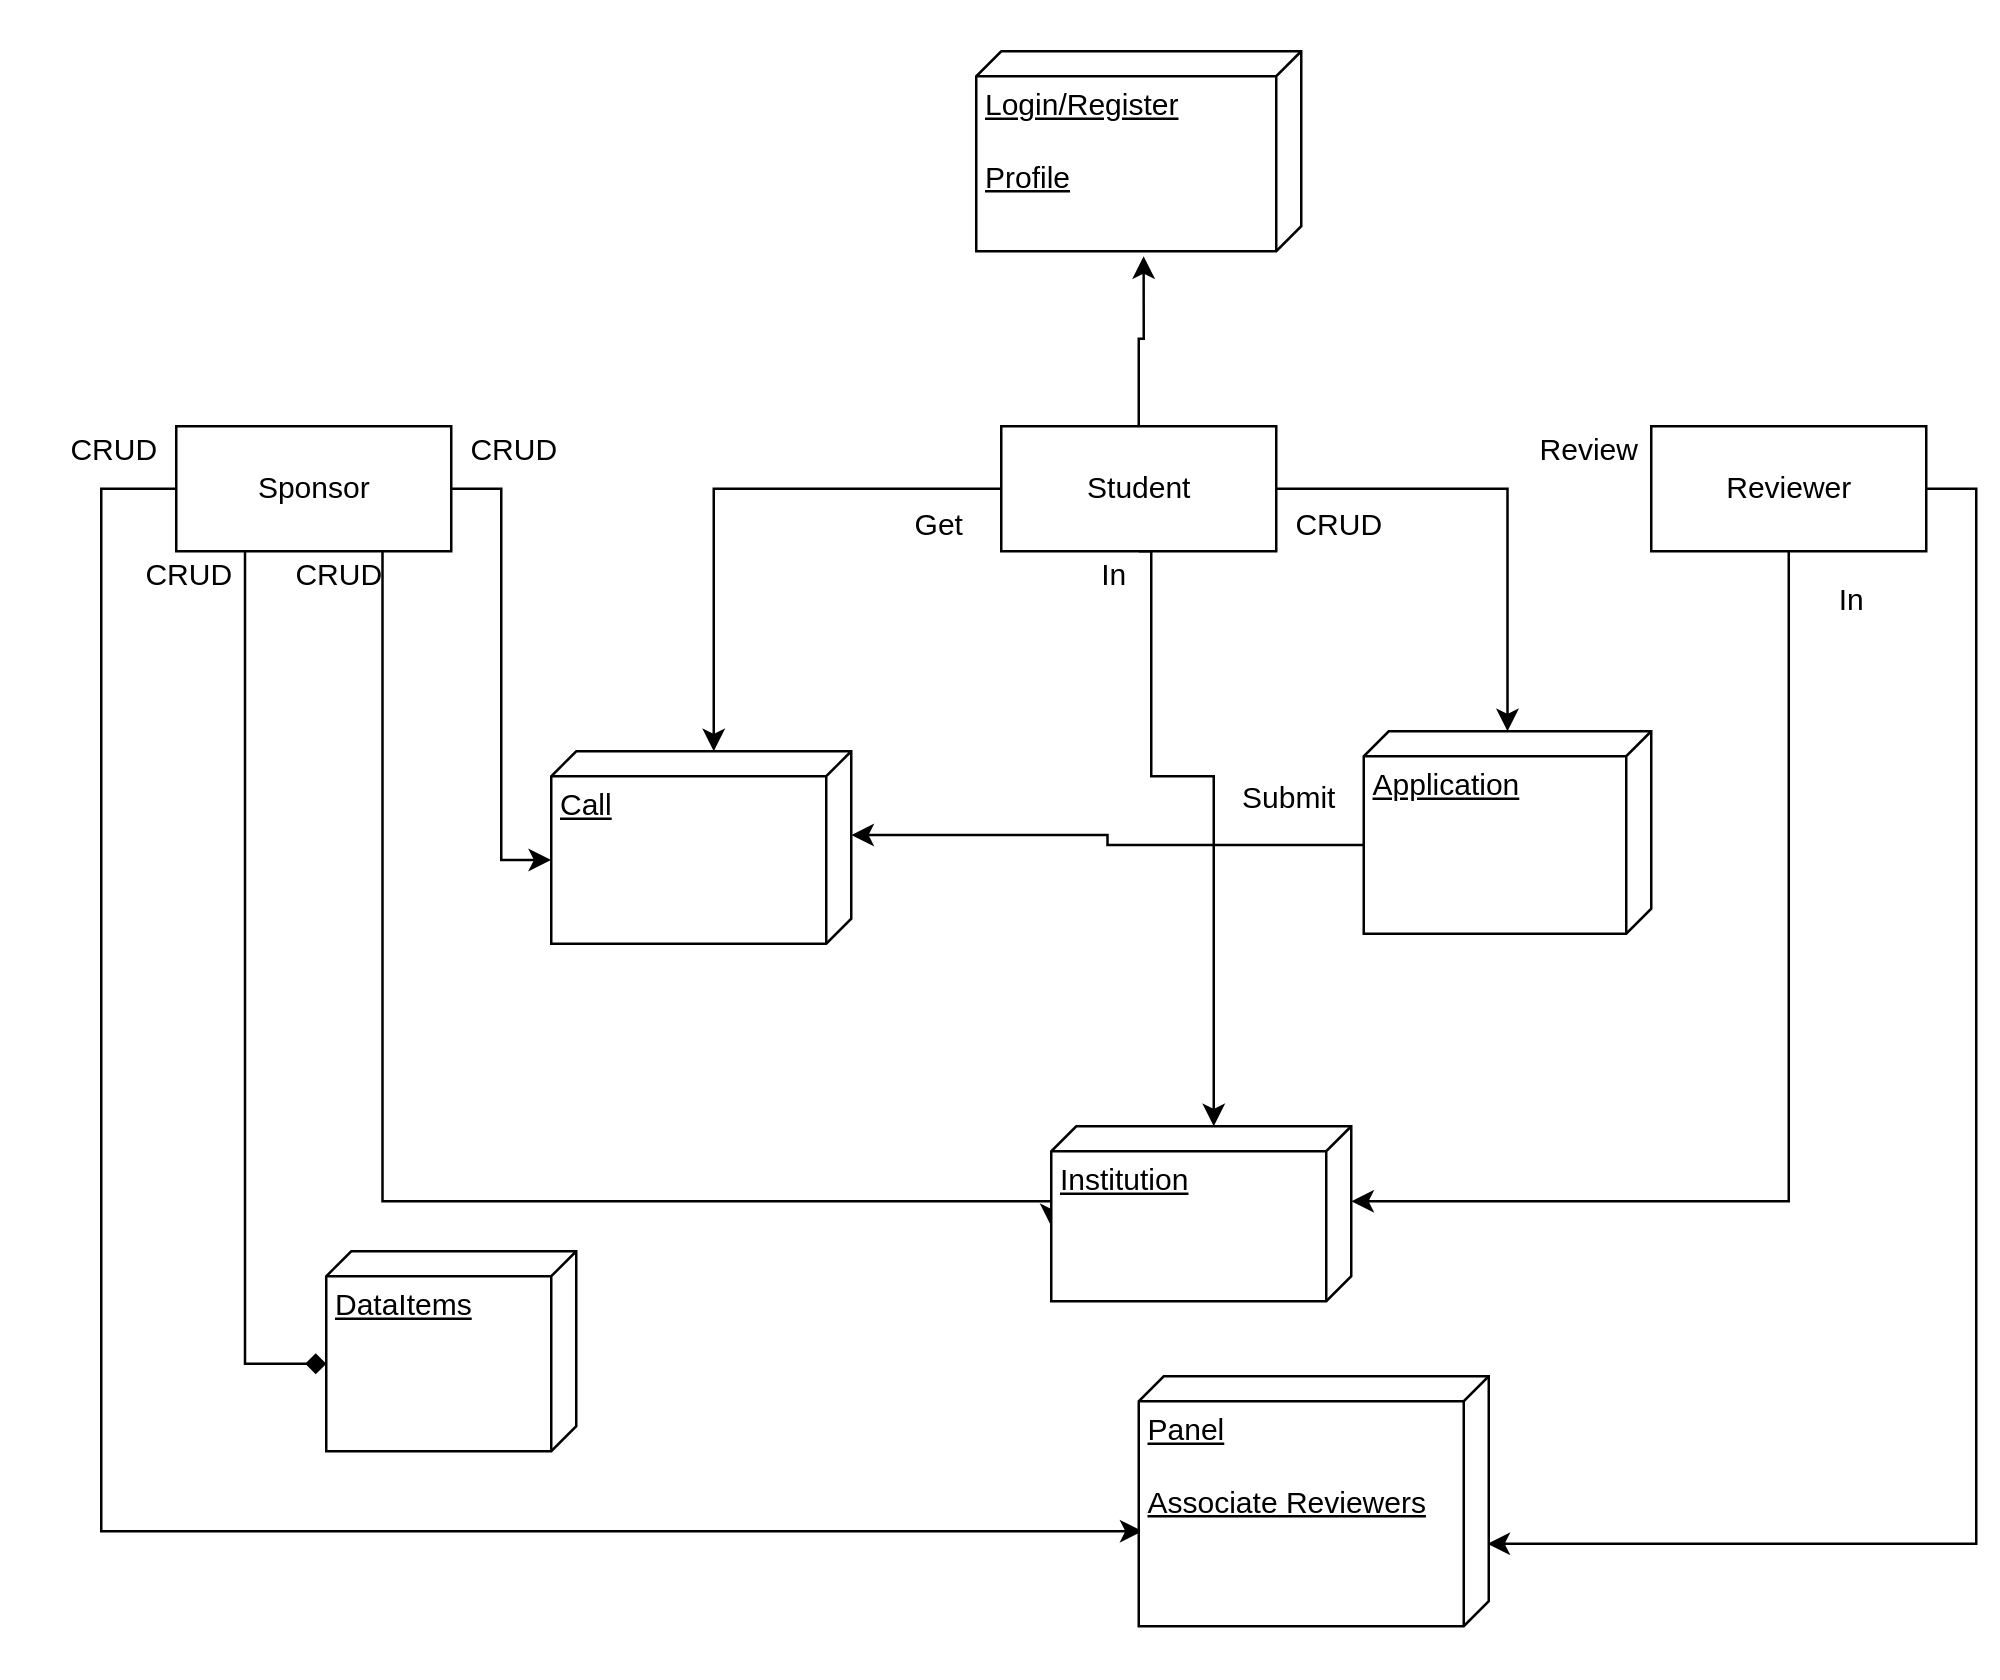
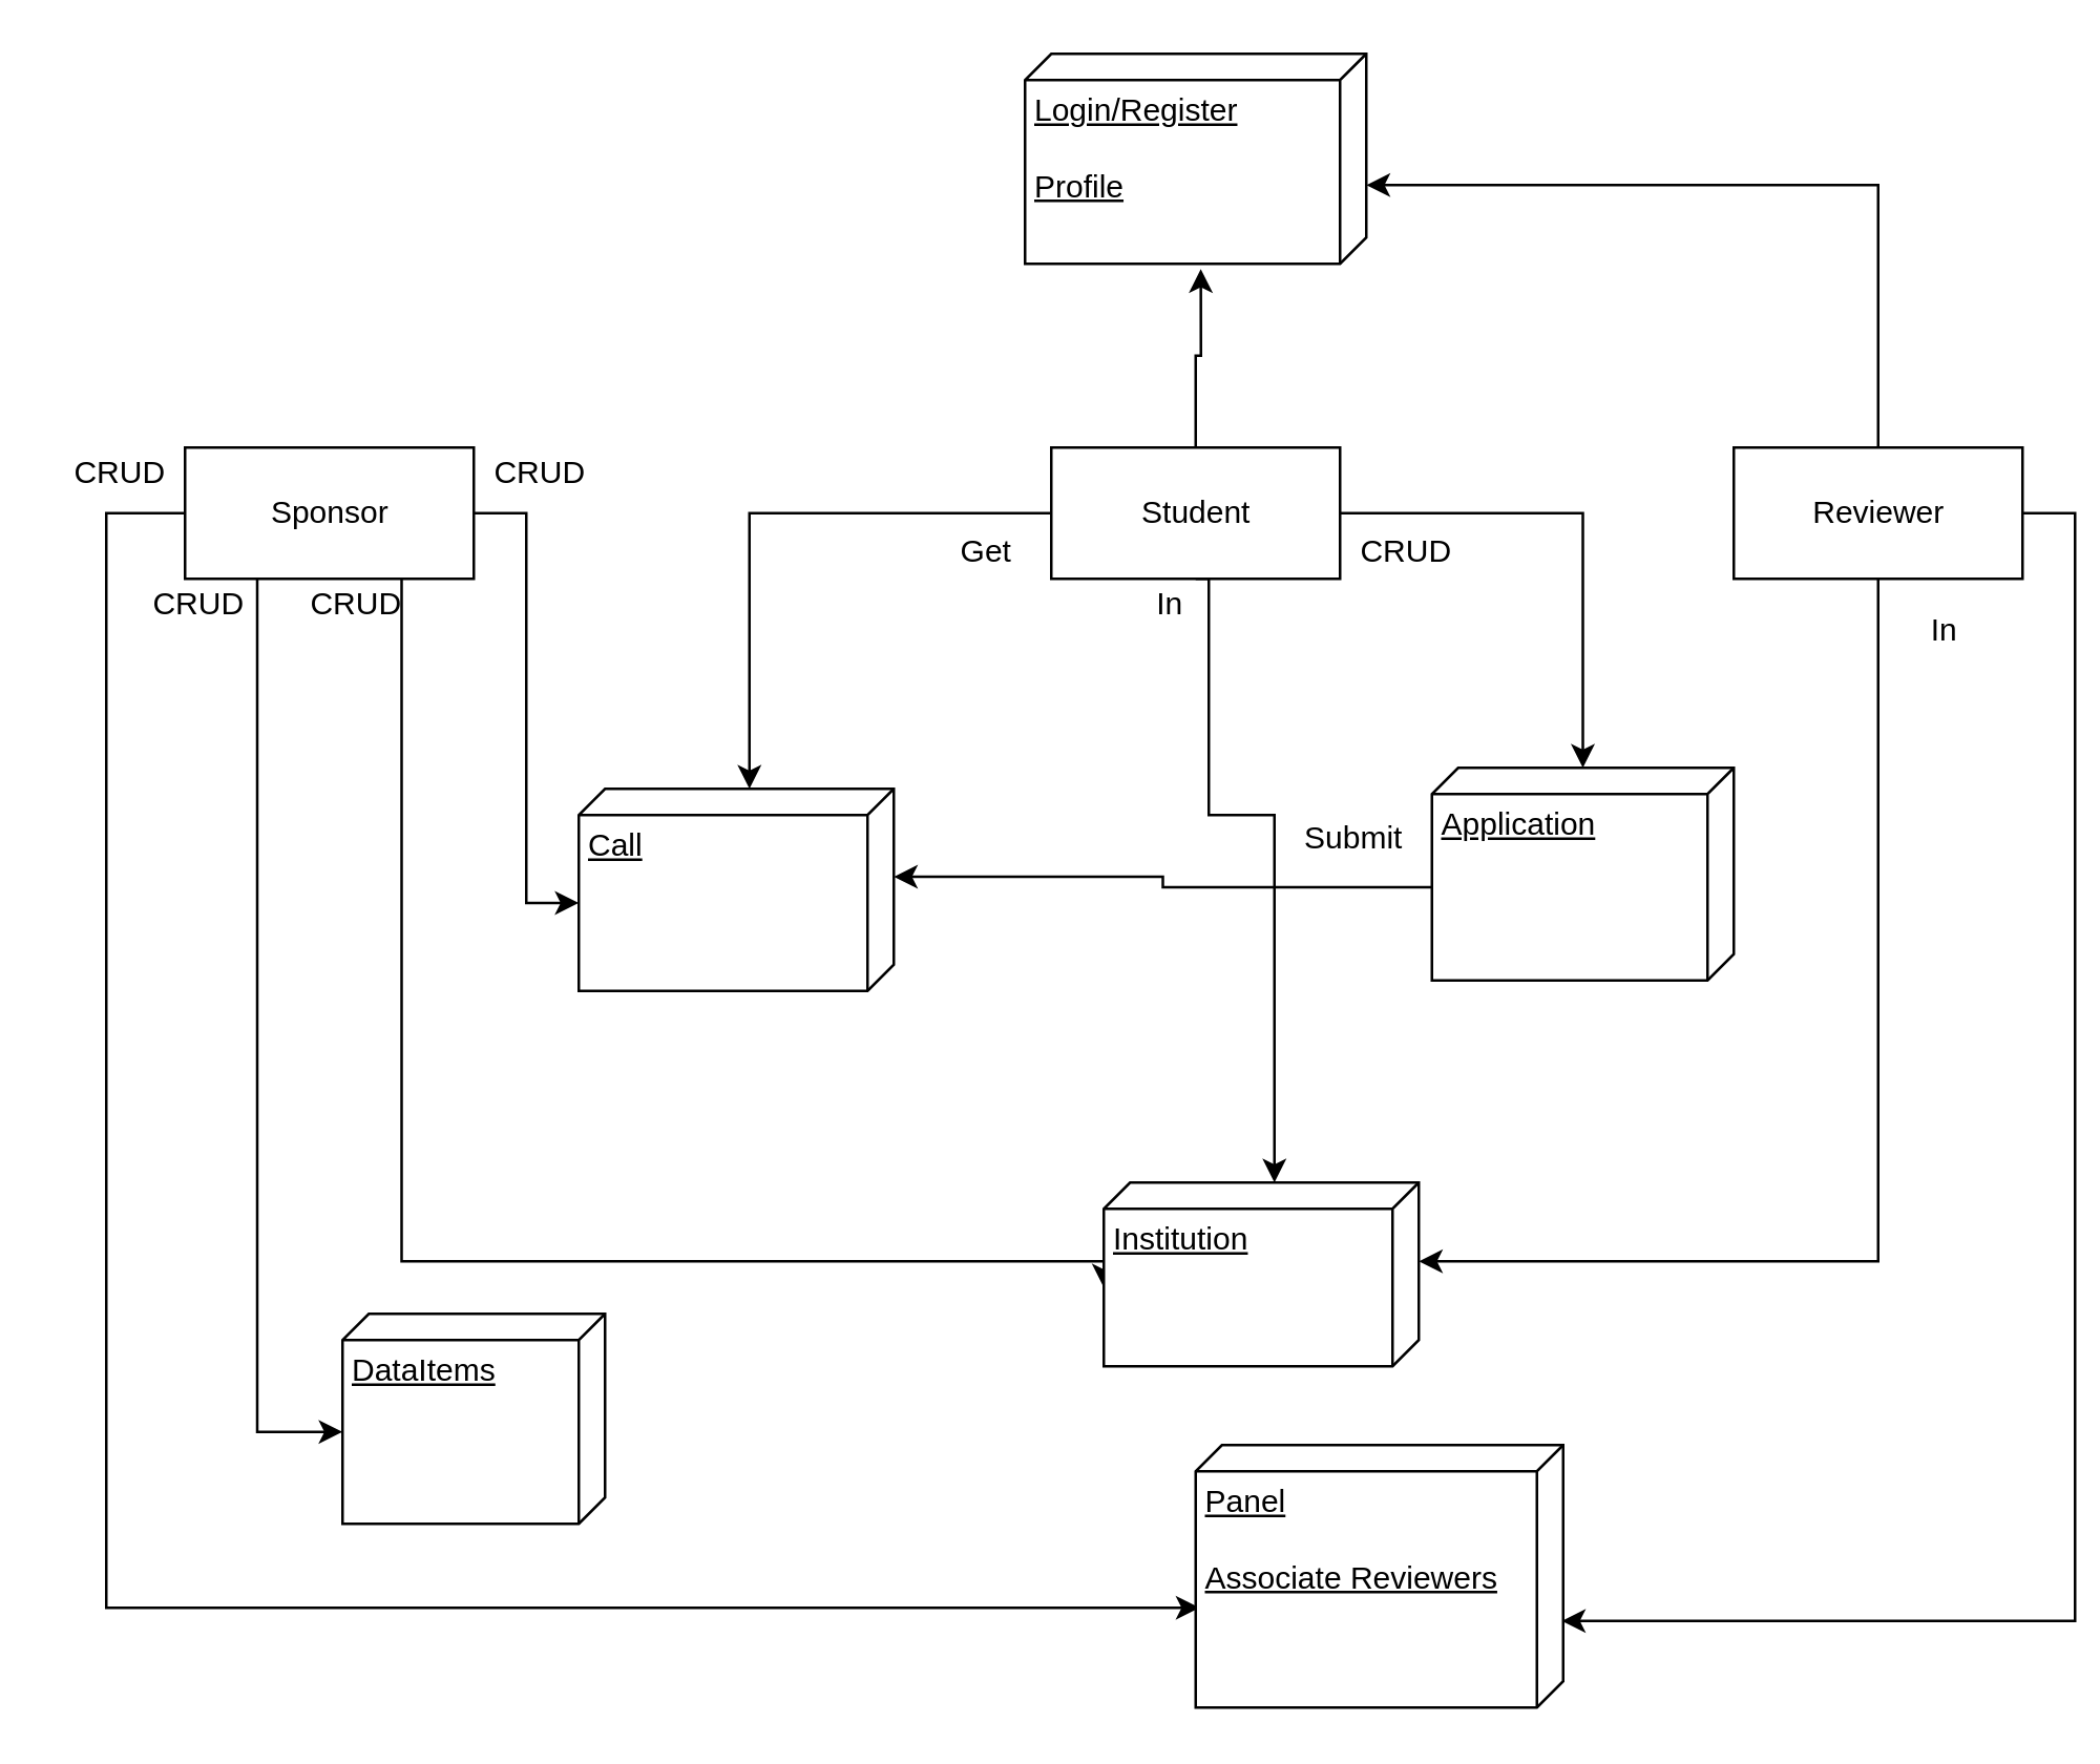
  <mxCell id="0" />
  <mxCell id="1" parent="0" />
  <mxCell id="2" style="edgeStyle=orthogonalEdgeStyle;rounded=0;orthogonalLoop=1;jettySize=auto;html=1;exitX=1;exitY=0.5;exitDx=0;exitDy=0;entryX=0;entryY=0;entryDx=43.5;entryDy=120;entryPerimeter=0;" edge="1" parent="1" source="6" target="16"><mxGeometry relative="1" as="geometry" /></mxCell>
  <mxCell id="3" style="edgeStyle=orthogonalEdgeStyle;rounded=0;orthogonalLoop=1;jettySize=auto;html=1;exitX=0;exitY=0.5;exitDx=0;exitDy=0;entryX=0.62;entryY=0.989;entryDx=0;entryDy=0;entryPerimeter=0;" edge="1" parent="1" source="6" target="25"><mxGeometry relative="1" as="geometry"><Array as="points"><mxPoint x="40" y="195" /><mxPoint x="40" y="612" /></Array></mxGeometry></mxCell>
- <mxCell id="4" style="edgeStyle=orthogonalEdgeStyle;rounded=0;orthogonalLoop=1;jettySize=auto;html=1;exitX=0.25;exitY=1;exitDx=0;exitDy=0;entryX=0;entryY=0;entryDx=45;entryDy=100;entryPerimeter=0;endArrow=diamond;" edge="1" parent="1" source="6" target="27"><mxGeometry relative="1" as="geometry" /></mxCell>
+ <mxCell id="4" style="edgeStyle=orthogonalEdgeStyle;rounded=0;orthogonalLoop=1;jettySize=auto;html=1;exitX=0.25;exitY=1;exitDx=0;exitDy=0;entryX=0;entryY=0;entryDx=45;entryDy=100;entryPerimeter=0;" edge="1" parent="1" source="6" target="27"><mxGeometry relative="1" as="geometry" /></mxCell>
  <mxCell id="5" style="edgeStyle=orthogonalEdgeStyle;rounded=0;orthogonalLoop=1;jettySize=auto;html=1;exitX=0.75;exitY=1;exitDx=0;exitDy=0;entryX=0;entryY=0;entryDx=40;entryDy=120;entryPerimeter=0;" edge="1" parent="1" source="6" target="29"><mxGeometry relative="1" as="geometry"><Array as="points"><mxPoint x="153" y="480" /><mxPoint x="420" y="480" /></Array></mxGeometry></mxCell>
  <mxCell id="6" value="Sponsor" style="html=1;" vertex="1" parent="1"><mxGeometry x="70" y="170" width="110" height="50" as="geometry" /></mxCell>
  <mxCell id="7" style="edgeStyle=orthogonalEdgeStyle;rounded=0;orthogonalLoop=1;jettySize=auto;html=1;exitX=0;exitY=0.5;exitDx=0;exitDy=0;entryX=0;entryY=0;entryDx=0;entryDy=55;entryPerimeter=0;" edge="1" parent="1" source="11" target="16"><mxGeometry relative="1" as="geometry" /></mxCell>
  <mxCell id="8" style="edgeStyle=orthogonalEdgeStyle;rounded=0;orthogonalLoop=1;jettySize=auto;html=1;exitX=1;exitY=0.5;exitDx=0;exitDy=0;" edge="1" parent="1" source="11" target="20"><mxGeometry relative="1" as="geometry" /></mxCell>
  <mxCell id="9" style="edgeStyle=orthogonalEdgeStyle;rounded=0;orthogonalLoop=1;jettySize=auto;html=1;exitX=0.5;exitY=0;exitDx=0;exitDy=0;entryX=1.025;entryY=0.485;entryDx=0;entryDy=0;entryPerimeter=0;" edge="1" parent="1" source="11" target="24"><mxGeometry relative="1" as="geometry" /></mxCell>
  <mxCell id="10" style="edgeStyle=orthogonalEdgeStyle;rounded=0;orthogonalLoop=1;jettySize=auto;html=1;exitX=0.5;exitY=1;exitDx=0;exitDy=0;entryX=0;entryY=0;entryDx=0;entryDy=55;entryPerimeter=0;" edge="1" parent="1" source="11" target="29"><mxGeometry relative="1" as="geometry"><Array as="points"><mxPoint x="460" y="220" /><mxPoint x="460" y="310" /><mxPoint x="485" y="310" /></Array></mxGeometry></mxCell>
  <mxCell id="11" value="Student" style="html=1;" vertex="1" parent="1"><mxGeometry x="400" y="170" width="110" height="50" as="geometry" /></mxCell>
+ <mxCell id="12" style="edgeStyle=orthogonalEdgeStyle;rounded=0;orthogonalLoop=1;jettySize=auto;html=1;exitX=0.5;exitY=0;exitDx=0;exitDy=0;entryX=0.625;entryY=0;entryDx=0;entryDy=0;entryPerimeter=0;" edge="1" parent="1" source="15" target="24"><mxGeometry relative="1" as="geometry" /></mxCell>
  <mxCell id="13" style="edgeStyle=orthogonalEdgeStyle;rounded=0;orthogonalLoop=1;jettySize=auto;html=1;exitX=1;exitY=0.5;exitDx=0;exitDy=0;entryX=0.67;entryY=0.004;entryDx=0;entryDy=0;entryPerimeter=0;" edge="1" parent="1" source="15" target="25"><mxGeometry relative="1" as="geometry" /></mxCell>
  <mxCell id="14" style="edgeStyle=orthogonalEdgeStyle;rounded=0;orthogonalLoop=1;jettySize=auto;html=1;exitX=0.5;exitY=1;exitDx=0;exitDy=0;entryX=0;entryY=0;entryDx=30;entryDy=0;entryPerimeter=0;" edge="1" parent="1" source="15" target="29"><mxGeometry relative="1" as="geometry" /></mxCell>
  <mxCell id="15" value="Reviewer" style="html=1;" vertex="1" parent="1"><mxGeometry x="660" y="170" width="110" height="50" as="geometry" /></mxCell>
  <mxCell id="16" value="Call&lt;br&gt;" style="verticalAlign=top;align=left;spacingTop=8;spacingLeft=2;spacingRight=12;shape=cube;size=10;direction=south;fontStyle=4;html=1;" vertex="1" parent="1"><mxGeometry x="220" y="300" width="120" height="77" as="geometry" /></mxCell>
  <mxCell id="17" value="CRUD" style="text;html=1;align=center;verticalAlign=middle;resizable=0;points=[];autosize=1;" vertex="1" parent="1"><mxGeometry x="180" y="170" width="50" height="20" as="geometry" /></mxCell>
  <mxCell id="18" value="Get" style="text;html=1;align=center;verticalAlign=middle;resizable=0;points=[];autosize=1;" vertex="1" parent="1"><mxGeometry x="360" y="200" width="30" height="20" as="geometry" /></mxCell>
  <mxCell id="19" style="edgeStyle=orthogonalEdgeStyle;rounded=0;orthogonalLoop=1;jettySize=auto;html=1;exitX=0;exitY=0;exitDx=45.5;exitDy=115;exitPerimeter=0;entryX=0;entryY=0;entryDx=33.5;entryDy=0;entryPerimeter=0;" edge="1" parent="1" source="20" target="16"><mxGeometry relative="1" as="geometry" /></mxCell>
  <mxCell id="20" value="Application&lt;br&gt;" style="verticalAlign=top;align=left;spacingTop=8;spacingLeft=2;spacingRight=12;shape=cube;size=10;direction=south;fontStyle=4;html=1;" vertex="1" parent="1"><mxGeometry x="545" y="292" width="115" height="81" as="geometry" /></mxCell>
  <mxCell id="21" value="Submit" style="text;html=1;align=center;verticalAlign=middle;resizable=0;points=[];autosize=1;" vertex="1" parent="1"><mxGeometry x="490" y="309" width="50" height="20" as="geometry" /></mxCell>
  <mxCell id="22" value="CRUD" style="text;html=1;align=center;verticalAlign=middle;resizable=0;points=[];autosize=1;" vertex="1" parent="1"><mxGeometry x="510" y="200" width="50" height="20" as="geometry" /></mxCell>
- <mxCell id="23" value="Review" style="text;html=1;align=center;verticalAlign=middle;resizable=0;points=[];autosize=1;" vertex="1" parent="1"><mxGeometry x="610" y="170" width="50" height="20" as="geometry" /></mxCell>
  <mxCell id="24" value="&lt;span style=&quot;text-align: center&quot;&gt;Login/Register&lt;br&gt;&lt;br&gt;Profile&lt;br&gt;&lt;/span&gt;" style="verticalAlign=top;align=left;spacingTop=8;spacingLeft=2;spacingRight=12;shape=cube;size=10;direction=south;fontStyle=4;html=1;" vertex="1" parent="1"><mxGeometry x="390" y="20" width="130" height="80" as="geometry" /></mxCell>
  <mxCell id="25" value="Panel&lt;br&gt;&lt;br&gt;Associate Reviewers" style="verticalAlign=top;align=left;spacingTop=8;spacingLeft=2;spacingRight=12;shape=cube;size=10;direction=south;fontStyle=4;html=1;" vertex="1" parent="1"><mxGeometry x="455" y="550" width="140" height="100" as="geometry" /></mxCell>
  <mxCell id="26" value="CRUD" style="text;html=1;align=center;verticalAlign=middle;resizable=0;points=[];autosize=1;" vertex="1" parent="1"><mxGeometry x="20" y="170" width="50" height="20" as="geometry" /></mxCell>
  <mxCell id="27" value="DataItems" style="verticalAlign=top;align=left;spacingTop=8;spacingLeft=2;spacingRight=12;shape=cube;size=10;direction=south;fontStyle=4;html=1;" vertex="1" parent="1"><mxGeometry x="130" y="500" width="100" height="80" as="geometry" /></mxCell>
  <mxCell id="28" value="CRUD" style="text;html=1;align=center;verticalAlign=middle;resizable=0;points=[];autosize=1;" vertex="1" parent="1"><mxGeometry x="50" y="220" width="50" height="20" as="geometry" /></mxCell>
  <mxCell id="29" value="Institution&lt;br&gt;" style="verticalAlign=top;align=left;spacingTop=8;spacingLeft=2;spacingRight=12;shape=cube;size=10;direction=south;fontStyle=4;html=1;" vertex="1" parent="1"><mxGeometry x="420" y="450" width="120" height="70" as="geometry" /></mxCell>
  <mxCell id="30" value="In" style="text;html=1;align=center;verticalAlign=middle;resizable=0;points=[];autosize=1;" vertex="1" parent="1"><mxGeometry x="430" y="220" width="30" height="20" as="geometry" /></mxCell>
  <mxCell id="31" value="In" style="text;html=1;align=center;verticalAlign=middle;resizable=0;points=[];autosize=1;" vertex="1" parent="1"><mxGeometry x="725" y="230" width="30" height="20" as="geometry" /></mxCell>
  <mxCell id="32" value="CRUD" style="text;html=1;align=center;verticalAlign=middle;resizable=0;points=[];autosize=1;" vertex="1" parent="1"><mxGeometry x="110" y="220" width="50" height="20" as="geometry" /></mxCell>
